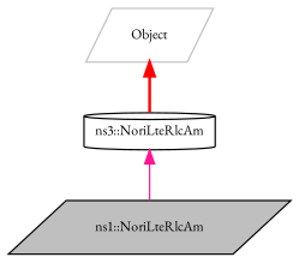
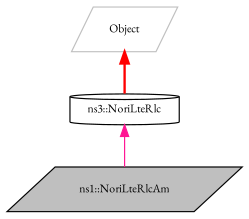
  digraph {
    fontname="EB Garamond"
    node [color=black fillcolor=white fontname="EB Garamond" fontsize=10 shape=parallelogram style=filled]
    edge [dir=back fontname="EB Garamond" fontsize=10 labelfontname=Helvetica labelfontsize=10]
    n1 [fillcolor=grey75 fontcolor=black height=0.2 label="ns1::NoriLteRlcAm" width=0.4]
-   n2 [height=0.2 label="ns3::NoriLteRlcAm" shape=cylinder width=0.4]
+   n2 [height=0.2 label="ns3::NoriLteRlc" shape=cylinder width=0.4]
    n3 [color=grey75 height=0.2 label=Object width=0.4]
    n2 -> n1 [color=deeppink style=solid]
    n3 -> n2 [color=red style=bold]
  }
